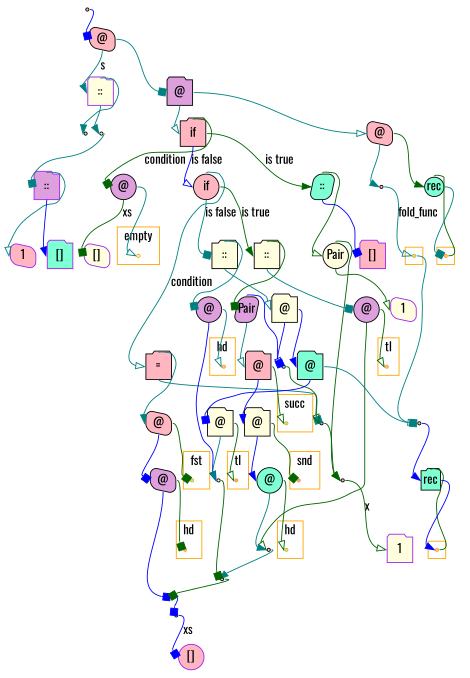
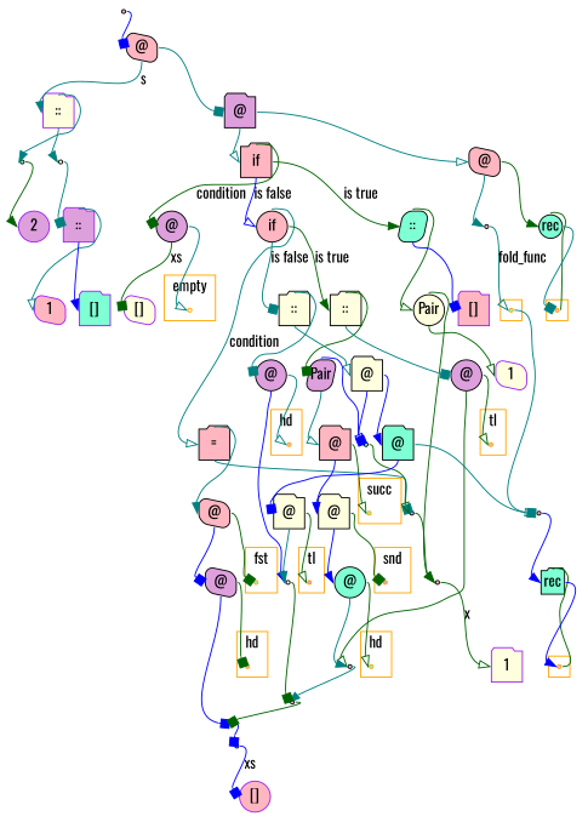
  digraph {
    labeldistance=0
    nodesep=.175
    rankdir=TB
    ranksep=.175
    fontname=Oswald
    node [color="#000000" fixedsize=true orientation=90 shape=point style="rounded,filled" fillcolor=lightpink fontname=Oswald]
    edge [arrowhead=box arrowtail=none headport=w tailport=e color=teal fontname=Oswald]
    ndcluster_nd174 [color=orange style=filled fillcolor=aquamarine]
    ndcluster_nd383 [color=orange style=filled]
    ndcluster_nd488 [color=orange style=filled]
    ndcluster_nd583 [color=orange style=filled fillcolor=lightyellow]
    ndcluster_nd602 [color=orange style=filled fillcolor=aquamarine]
    ndcluster_nd609 [color=orange style=filled]
    ndcluster_nd618 [color=orange style=filled fillcolor=aquamarine]
    ndcluster_nd625 [color=orange style=filled fillcolor=plum]
    ndcluster_nd632 [color=orange style=filled fillcolor=aquamarine]
    ndcluster_nd639 [color=orange style=filled]
    ndcluster_nd648 [color=orange style=filled]
    ndcluster_nd658 [color=orange style=filled fillcolor=plum]
    nd1 [style=filled color="" orientation=""]
    n14 [height=.4 label="@" shape=parallelogram width=.4]
    n15 [color=purple height=.4 label=1 shape=folder width=.4 fillcolor=lightyellow]
+   n16 [color=purple height=.4 label=2 shape=ellipse width=.4 fillcolor=plum]
    n17 [color=purple height=.4 label=1 shape=parallelogram width=.4]
    n18 [color=purple height=.4 label="[]" shape=folder width=.4 fillcolor=aquamarine]
    n19 [color=purple height=.4 label="::" shape=folder width=.4 fillcolor=plum]
    n20 [label=" " color=""]
    n21 [height=.3 label=rec shape=folder width=.3 fillcolor=aquamarine orientation=""]
    n22 [color=purple height=.4 label="[]" shape=ellipse width=.4]
    n23 [height=.3 label=rec shape=ellipse width=.3 fillcolor=aquamarine orientation=""]
    n24 [height=.4 label="@" shape=folder width=.4 fillcolor=plum]
    n25 [color=purple height=.4 label="::" shape=folder width=.4 fillcolor=lightyellow]
    n26 [height=.4 label="@" shape=parallelogram width=.4]
    n27 [height=.4 label=if shape=folder width=.4 orientation=""]
    n28 [label=" " color=""]
    n29 [label=" " fillcolor=aquamarine color=""]
    n30 [label=" " fillcolor=lightyellow color=""]
    n31 [height=.4 label="@" shape=ellipse width=.4 fillcolor=plum]
    n32 [height=.4 label="::" shape=parallelogram width=.4 fillcolor=aquamarine orientation=""]
    n33 [height=.4 label=if shape=ellipse width=.4 orientation=""]
    n34 [color=purple height=.4 label="[]" shape=parallelogram width=.4 fillcolor=lightyellow]
    n35 [height=.4 label=Pair shape=ellipse width=.4 fillcolor=lightyellow orientation=""]
    n36 [color=purple height=.4 label="[]" shape=folder width=.4]
    n37 [color=purple height=.4 label=1 shape=parallelogram width=.4 fillcolor=lightyellow]
    n38 [label=" " color=""]
    n39 [height=.4 label="=" shape=folder width=.4 orientation=""]
    n40 [height=.4 label="::" shape=folder width=.4 fillcolor=lightyellow orientation=""]
    n41 [height=.4 label="::" shape=folder width=.4 fillcolor=lightyellow orientation=""]
    n42 [height=.4 label="@" shape=parallelogram width=.4]
    n43 [label=" " fillcolor=plum color=""]
    n44 [height=.4 label="@" shape=parallelogram width=.4 fillcolor=plum]
    n45 [label=" " color=""]
    n46 [height=.4 label=Pair shape=parallelogram width=.4 fillcolor=plum orientation=""]
    n47 [height=.4 label="@" shape=ellipse width=.4 fillcolor=plum]
    n48 [height=.4 label="@" shape=folder width=.4]
    n49 [label=" " fillcolor=aquamarine color=""]
    n50 [height=.4 label="@" shape=folder width=.4 fillcolor=lightyellow]
    n51 [height=.4 label="@" shape=ellipse width=.4 fillcolor=aquamarine]
    n52 [label=" " color=""]
    n53 [label=" " color=""]
    n54 [height=.4 label="@" shape=ellipse width=.4 fillcolor=plum]
    n55 [height=.4 label="@" shape=folder width=.4 fillcolor=lightyellow]
    n56 [label=" " fillcolor=lightyellow color=""]
    n57 [height=.4 label="@" shape=folder width=.4 fillcolor=aquamarine]
    n58 [height=.4 label="@" shape=folder width=.4 fillcolor=lightyellow]
    n59 [label=" " fillcolor=aquamarine color=""]
    subgraph cluster_1 {
      color=orange
      style=fill
      ndcluster_nd174
    }
    subgraph cluster_2 {
      color=orange
      label=fst
      style=fill
      ndcluster_nd602
    }
    subgraph cluster_3 {
      color=orange
      style=fill
      ndcluster_nd383
    }
    subgraph cluster_4 {
      color=orange
      style=fill
      ndcluster_nd488
    }
    subgraph cluster_5 {
      color=orange
      label=empty
      style=fill
      ndcluster_nd583
    }
    subgraph cluster_6 {
      color=orange
      label=hd
      style=fill
      ndcluster_nd609
    }
    subgraph cluster_7 {
      color=orange
      label=succ
      style=fill
      ndcluster_nd618
    }
    subgraph cluster_8 {
      color=orange
      label=snd
      style=fill
      ndcluster_nd625
    }
    subgraph cluster_9 {
      color=orange
      label=hd
      style=fill
      ndcluster_nd632
    }
    subgraph cluster_10 {
      color=orange
      label=tl
      style=fill
      ndcluster_nd639
    }
    subgraph cluster_11 {
      color=orange
      label=hd
      style=fill
      ndcluster_nd648
    }
    subgraph cluster_12 {
      color=orange
      label=tl
      style=fill
      ndcluster_nd658
    }
    ndcluster_nd174 -> n20 [arrowhead=onormal]
    nd1 -> n14 [color=blue]
    n14 -> n24
    n14 -> n25 [arrowhead=normal label=s tailport=s]
    n19 -> n17 [arrowhead=onormal tailport=n]
    n19 -> n18 [arrowhead=normal color=blue tailport=s]
    n20 -> n21 [arrowhead=normal color=blue]
    n21 -> ndcluster_nd383 [arrowhead=none color=darkgreen dir=back headport=e tailport=n]
    n21 -> ndcluster_nd383 [arrowhead=normal color=blue]
    n23 -> ndcluster_nd488 [arrowhead=none color=darkgreen dir=back headport=e tailport=n]
    n23 -> ndcluster_nd488
    n24 -> n26 [arrowhead=onormal]
    n24 -> n27 [arrowhead=onormal tailport=s]
    n25 -> n29 [arrowhead=normal tailport=n]
    n25 -> n30 [arrowhead=normal tailport=s]
    n26 -> n23 [arrowhead=normal color=darkgreen]
    n26 -> n28 [arrowhead=normal tailport=s]
    n27 -> n31 [color=darkgreen label=condition tailport=n]
    n27 -> n32 [arrowhead=normal color=darkgreen label="is true"]
    n27 -> n33 [arrowhead=onormal color=blue label="is false" tailport=s]
    n28 -> ndcluster_nd174 [arrowhead=onormal label=fold_func]
+   n29 -> n16 [arrowhead=normal color=darkgreen]
    n30 -> n19
    n31 -> ndcluster_nd583 [arrowhead=onormal]
    n31 -> n34 [label=xs tailport=s color=darkgreen]
    n32 -> n35 [arrowhead=onormal tailport=n color=darkgreen]
    n32 -> n36 [tailport=s color=blue]
    n33 -> n39 [arrowhead=onormal label=condition tailport=n]
    n33 -> n40 [arrowhead=normal color=darkgreen label="is true"]
    n33 -> n41 [label="is false" tailport=s]
    n35 -> n37 [arrowhead=onormal tailport=s color=darkgreen]
    n35 -> n38 [arrowhead=normal tailport=n color=darkgreen]
    n38 -> n15 [arrowhead=onormal label=x color=darkgreen]
    n39 -> n42 [arrowhead=normal tailport=n]
    n39 -> n43 [tailport=s]
    n40 -> n46 [tailport=n color=darkgreen]
    n40 -> n47 [tailport=s]
    n41 -> n54 [tailport=n]
    n41 -> n55 [arrowhead=onormal tailport=s]
    n42 -> ndcluster_nd602 [color=darkgreen]
    n42 -> n44 [tailport=s color=blue]
    n43 -> n38 [arrowhead=normal color=darkgreen]
    n44 -> ndcluster_nd609 [color=darkgreen]
    n44 -> n45 [tailport=s color=blue]
    n45 -> n59 [color=blue]
    n46 -> n48 [arrowhead=onormal tailport=s]
    n46 -> n49 [arrowhead=onormal tailport=n color=blue]
    n47 -> ndcluster_nd639 [arrowhead=onormal color=darkgreen]
    n47 -> n52 [arrowhead=onormal tailport=s color=darkgreen]
    n48 -> ndcluster_nd618 [arrowhead=onormal color=darkgreen]
    n48 -> n50 [arrowhead=normal tailport=s color=blue]
    n49 -> n43 [arrowhead=onormal color=darkgreen]
    n50 -> ndcluster_nd625 [color=darkgreen]
    n50 -> n51 [arrowhead=normal tailport=s color=blue]
    n51 -> ndcluster_nd632 [arrowhead=onormal color=darkgreen]
    n51 -> n52 [arrowhead=normal tailport=s]
    n52 -> n53 [arrowhead=normal]
    n53 -> n45 [color=darkgreen]
    n54 -> ndcluster_nd648 [arrowhead=onormal]
    n54 -> n56 [arrowhead=normal tailport=s color=blue]
    n55 -> n49 [tailport=s color=blue]
    n55 -> n57 [arrowhead=normal color=blue]
    n56 -> n53 [color=darkgreen]
    n57 -> n20
    n57 -> n58 [tailport=s color=blue]
    n58 -> ndcluster_nd658 [arrowhead=onormal color=darkgreen]
    n58 -> n56 [arrowhead=normal tailport=s]
    n59 -> n22 [label=xs color=blue]
  }
